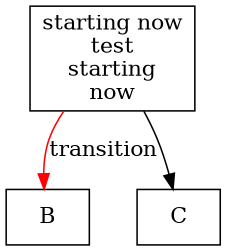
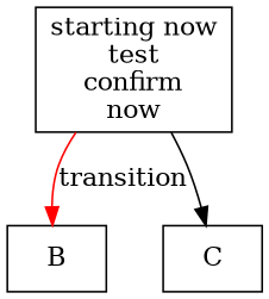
  digraph {
    fontname="DejaVu Serif"
    node [fontname="DejaVu Serif" shape=box]
    edge [fontname="DejaVu Serif"]
-   n1 [label="starting now\ntest\nstarting\nnow"]
+   n1 [label="starting now\ntest\nconfirm\nnow"]
    B
    C
    n1 -> B [color=red label=transition]
    n1 -> C
  }
